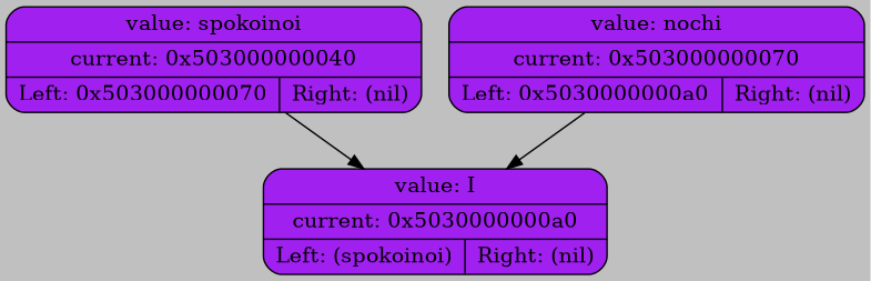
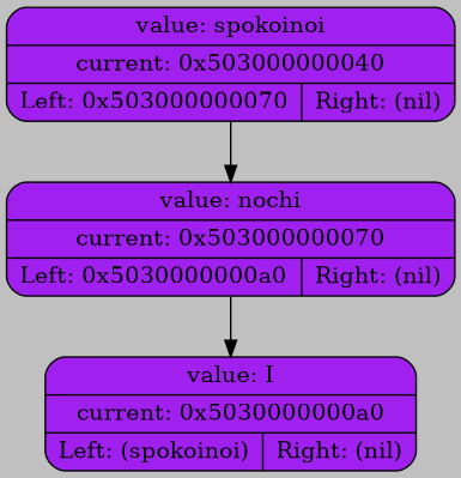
  digraph {
    bgcolor="#C0C0C0"
    node [fillcolor=purple shape=Mrecord style=filled]
    n1 [label="{value: spokoinoi | current: 0x503000000040 | { Left: 0x503000000070 | Right: (nil) } }"]
    n2 [label="{value: nochi | current: 0x503000000070 | { Left: 0x5030000000a0 | Right: (nil) } }"]
    n3 [label="{value: I | current: 0x5030000000a0 | { Left: (spokoinoi) | Right: (nil) } }"]
-   n1 -> n3
+   n1 -> n2
    n2 -> n3
  }
